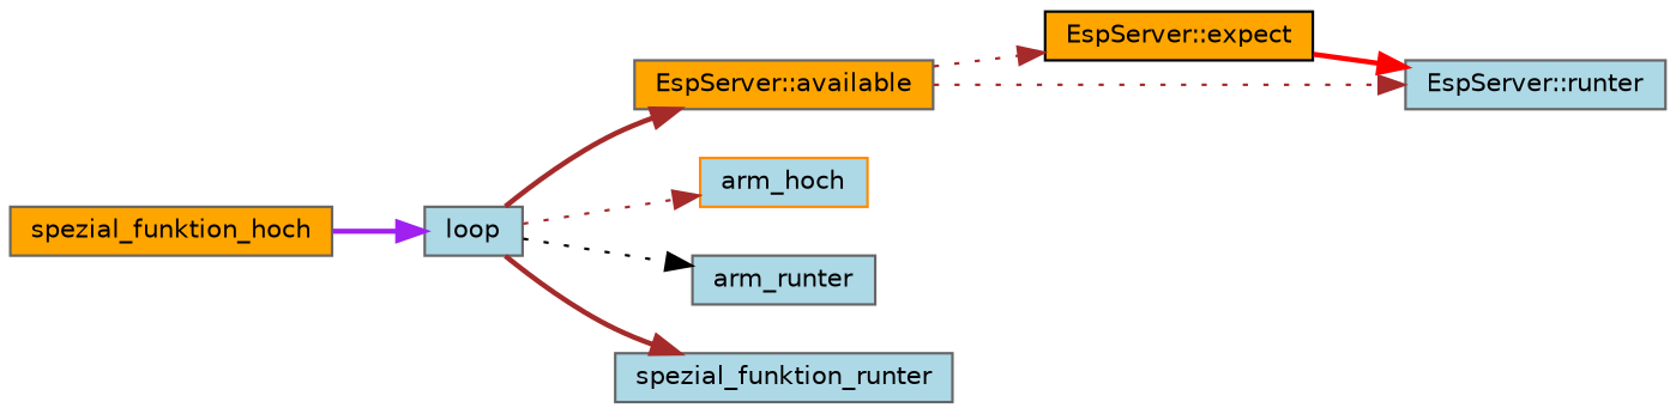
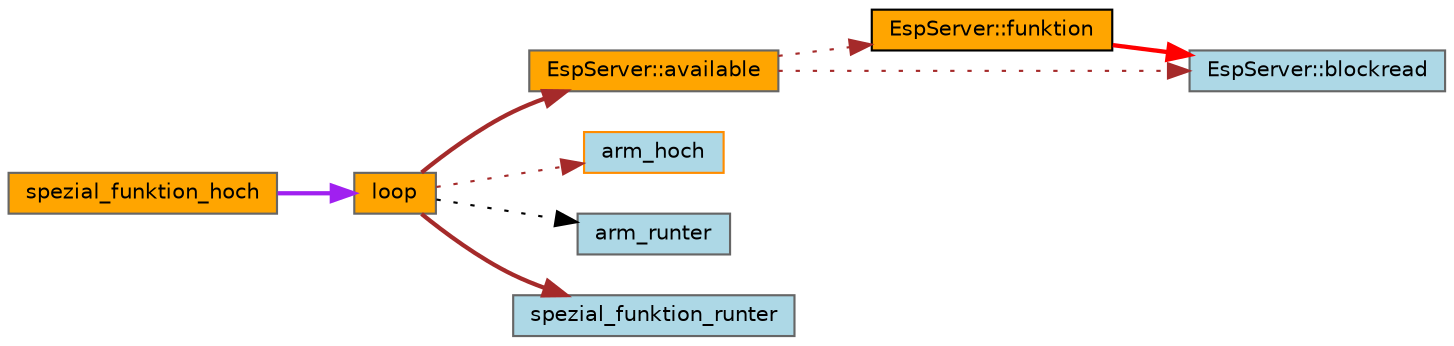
  digraph {
    rankdir=LR
    node [color=gray40 fillcolor=lightblue fontname=Helvetica fontsize=10 shape=record style=filled]
    edge [color=brown fontname=Helvetica fontsize=10 labelfontname=Helvetica labelfontsize=10 style=bold]
-   n1 [fontcolor=black height=0.2 label=loop width=0.4]
+   n1 [fillcolor=orange fontcolor=black height=0.2 label=loop width=0.4]
    n2 [fillcolor=orange height=0.2 label="EspServer::available" width=0.4]
    n3 [color=darkorange height=0.2 label=arm_hoch width=0.4]
    n4 [height=0.2 label=arm_runter width=0.4]
    n5 [height=0.2 label=spezial_funktion_runter width=0.4]
-   n6 [color=black fillcolor=orange height=0.2 label="EspServer::expect" width=0.4]
-   n7 [height=0.2 label="EspServer::runter" width=0.4]
+   n6 [color=black fillcolor=orange height=0.2 label="EspServer::funktion" width=0.4]
+   n7 [height=0.2 label="EspServer::blockread" width=0.4]
    n8 [fillcolor=orange height=0.2 label=spezial_funktion_hoch width=0.4]
    n1 -> n2
    n1 -> n3 [style=dotted]
    n1 -> n4 [color=black style=dotted]
    n1 -> n5
    n2 -> n6 [style=dotted]
    n2 -> n7 [style=dotted]
    n6 -> n7 [color=red]
    n8 -> n1 [color=purple]
  }
